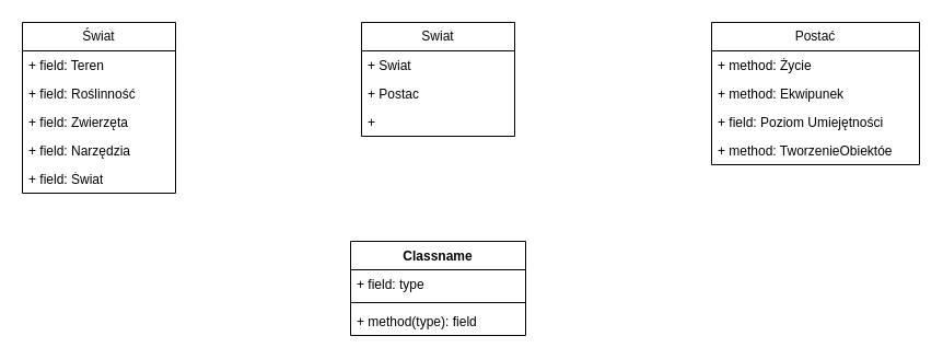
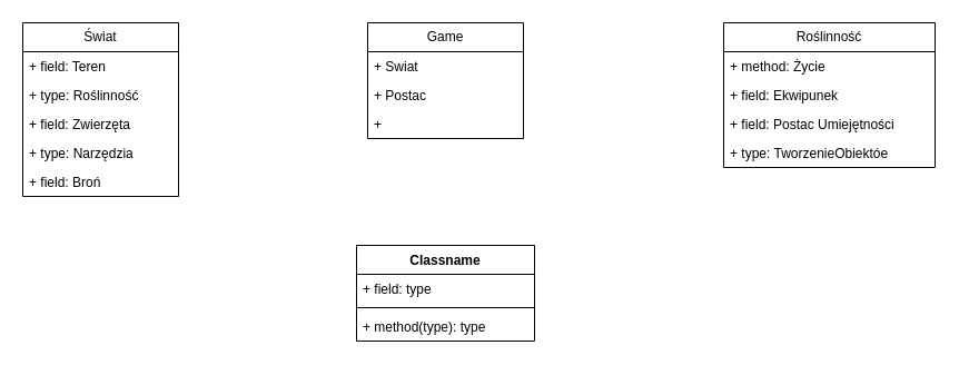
  <mxCell id="0" />
  <mxCell id="1" parent="0" />
- <mxCell id="2" value="Swiat" style="swimlane;fontStyle=0;childLayout=stackLayout;horizontal=1;startSize=26;fillColor=none;horizontalStack=0;resizeParent=1;resizeParentMax=0;resizeLast=0;collapsible=1;marginBottom=0;whiteSpace=wrap;html=1;" vertex="1" parent="1"><mxGeometry x="330" y="20" width="140" height="104" as="geometry" /></mxCell>
+ <mxCell id="2" value="Game" style="swimlane;fontStyle=0;childLayout=stackLayout;horizontal=1;startSize=26;fillColor=none;horizontalStack=0;resizeParent=1;resizeParentMax=0;resizeLast=0;collapsible=1;marginBottom=0;whiteSpace=wrap;html=1;" vertex="1" parent="1"><mxGeometry x="330" y="20" width="140" height="104" as="geometry" /></mxCell>
  <mxCell id="3" value="+ Swiat" style="text;strokeColor=none;fillColor=none;align=left;verticalAlign=top;spacingLeft=4;spacingRight=4;overflow=hidden;rotatable=0;points=[[0,0.5],[1,0.5]];portConstraint=eastwest;whiteSpace=wrap;html=1;" vertex="1" parent="2"><mxGeometry y="26" width="140" height="26" as="geometry" /></mxCell>
  <mxCell id="4" value="+ Postac" style="text;strokeColor=none;fillColor=none;align=left;verticalAlign=top;spacingLeft=4;spacingRight=4;overflow=hidden;rotatable=0;points=[[0,0.5],[1,0.5]];portConstraint=eastwest;whiteSpace=wrap;html=1;" vertex="1" parent="2"><mxGeometry y="52" width="140" height="26" as="geometry" /></mxCell>
  <mxCell id="5" value="+" style="text;strokeColor=none;fillColor=none;align=left;verticalAlign=top;spacingLeft=4;spacingRight=4;overflow=hidden;rotatable=0;points=[[0,0.5],[1,0.5]];portConstraint=eastwest;whiteSpace=wrap;html=1;" vertex="1" parent="2"><mxGeometry y="78" width="140" height="26" as="geometry" /></mxCell>
  <mxCell id="6" value="Świat" style="swimlane;fontStyle=0;childLayout=stackLayout;horizontal=1;startSize=26;fillColor=none;horizontalStack=0;resizeParent=1;resizeParentMax=0;resizeLast=0;collapsible=1;marginBottom=0;whiteSpace=wrap;html=1;" vertex="1" parent="1"><mxGeometry x="20" y="20" width="140" height="156" as="geometry" /></mxCell>
  <mxCell id="7" value="+ field: Teren" style="text;strokeColor=none;fillColor=none;align=left;verticalAlign=top;spacingLeft=4;spacingRight=4;overflow=hidden;rotatable=0;points=[[0,0.5],[1,0.5]];portConstraint=eastwest;whiteSpace=wrap;html=1;" vertex="1" parent="6"><mxGeometry y="26" width="140" height="26" as="geometry" /></mxCell>
- <mxCell id="8" value="+ field: Roślinność" style="text;strokeColor=none;fillColor=none;align=left;verticalAlign=top;spacingLeft=4;spacingRight=4;overflow=hidden;rotatable=0;points=[[0,0.5],[1,0.5]];portConstraint=eastwest;whiteSpace=wrap;html=1;" vertex="1" parent="6"><mxGeometry y="52" width="140" height="26" as="geometry" /></mxCell>
+ <mxCell id="8" value="+ type: Roślinność" style="text;strokeColor=none;fillColor=none;align=left;verticalAlign=top;spacingLeft=4;spacingRight=4;overflow=hidden;rotatable=0;points=[[0,0.5],[1,0.5]];portConstraint=eastwest;whiteSpace=wrap;html=1;" vertex="1" parent="6"><mxGeometry y="52" width="140" height="26" as="geometry" /></mxCell>
  <mxCell id="9" value="+ field: Zwierzęta" style="text;strokeColor=none;fillColor=none;align=left;verticalAlign=top;spacingLeft=4;spacingRight=4;overflow=hidden;rotatable=0;points=[[0,0.5],[1,0.5]];portConstraint=eastwest;whiteSpace=wrap;html=1;" vertex="1" parent="6"><mxGeometry y="78" width="140" height="26" as="geometry" /></mxCell>
- <mxCell id="10" value="+ field: Narzędzia" style="text;strokeColor=none;fillColor=none;align=left;verticalAlign=top;spacingLeft=4;spacingRight=4;overflow=hidden;rotatable=0;points=[[0,0.5],[1,0.5]];portConstraint=eastwest;whiteSpace=wrap;html=1;" vertex="1" parent="6"><mxGeometry y="104" width="140" height="26" as="geometry" /></mxCell>
- <mxCell id="11" value="+ field: Świat" style="text;strokeColor=none;fillColor=none;align=left;verticalAlign=top;spacingLeft=4;spacingRight=4;overflow=hidden;rotatable=0;points=[[0,0.5],[1,0.5]];portConstraint=eastwest;whiteSpace=wrap;html=1;" vertex="1" parent="6"><mxGeometry y="130" width="140" height="26" as="geometry" /></mxCell>
- <mxCell id="12" value="Postać" style="swimlane;fontStyle=0;childLayout=stackLayout;horizontal=1;startSize=26;fillColor=none;horizontalStack=0;resizeParent=1;resizeParentMax=0;resizeLast=0;collapsible=1;marginBottom=0;whiteSpace=wrap;html=1;" vertex="1" parent="1"><mxGeometry x="650" y="20" width="190" height="130" as="geometry" /></mxCell>
+ <mxCell id="10" value="+ type: Narzędzia" style="text;strokeColor=none;fillColor=none;align=left;verticalAlign=top;spacingLeft=4;spacingRight=4;overflow=hidden;rotatable=0;points=[[0,0.5],[1,0.5]];portConstraint=eastwest;whiteSpace=wrap;html=1;" vertex="1" parent="6"><mxGeometry y="104" width="140" height="26" as="geometry" /></mxCell>
+ <mxCell id="11" value="+ field: Broń" style="text;strokeColor=none;fillColor=none;align=left;verticalAlign=top;spacingLeft=4;spacingRight=4;overflow=hidden;rotatable=0;points=[[0,0.5],[1,0.5]];portConstraint=eastwest;whiteSpace=wrap;html=1;" vertex="1" parent="6"><mxGeometry y="130" width="140" height="26" as="geometry" /></mxCell>
+ <mxCell id="12" value="Roślinność" style="swimlane;fontStyle=0;childLayout=stackLayout;horizontal=1;startSize=26;fillColor=none;horizontalStack=0;resizeParent=1;resizeParentMax=0;resizeLast=0;collapsible=1;marginBottom=0;whiteSpace=wrap;html=1;" vertex="1" parent="1"><mxGeometry x="650" y="20" width="190" height="130" as="geometry" /></mxCell>
  <mxCell id="13" value="+ method: Życie" style="text;strokeColor=none;fillColor=none;align=left;verticalAlign=top;spacingLeft=4;spacingRight=4;overflow=hidden;rotatable=0;points=[[0,0.5],[1,0.5]];portConstraint=eastwest;whiteSpace=wrap;html=1;" vertex="1" parent="12"><mxGeometry y="26" width="190" height="26" as="geometry" /></mxCell>
- <mxCell id="14" value="+ method: Ekwipunek" style="text;strokeColor=none;fillColor=none;align=left;verticalAlign=top;spacingLeft=4;spacingRight=4;overflow=hidden;rotatable=0;points=[[0,0.5],[1,0.5]];portConstraint=eastwest;whiteSpace=wrap;html=1;" vertex="1" parent="12"><mxGeometry y="52" width="190" height="26" as="geometry" /></mxCell>
- <mxCell id="15" value="+ field: Poziom Umiejętności" style="text;strokeColor=none;fillColor=none;align=left;verticalAlign=top;spacingLeft=4;spacingRight=4;overflow=hidden;rotatable=0;points=[[0,0.5],[1,0.5]];portConstraint=eastwest;whiteSpace=wrap;html=1;" vertex="1" parent="12"><mxGeometry y="78" width="190" height="26" as="geometry" /></mxCell>
- <mxCell id="16" value="+ method: TworzenieObiektóe" style="text;strokeColor=none;fillColor=none;align=left;verticalAlign=top;spacingLeft=4;spacingRight=4;overflow=hidden;rotatable=0;points=[[0,0.5],[1,0.5]];portConstraint=eastwest;whiteSpace=wrap;html=1;" vertex="1" parent="12"><mxGeometry y="104" width="190" height="26" as="geometry" /></mxCell>
+ <mxCell id="14" value="+ field: Ekwipunek" style="text;strokeColor=none;fillColor=none;align=left;verticalAlign=top;spacingLeft=4;spacingRight=4;overflow=hidden;rotatable=0;points=[[0,0.5],[1,0.5]];portConstraint=eastwest;whiteSpace=wrap;html=1;" vertex="1" parent="12"><mxGeometry y="52" width="190" height="26" as="geometry" /></mxCell>
+ <mxCell id="15" value="+ field: Postac Umiejętności" style="text;strokeColor=none;fillColor=none;align=left;verticalAlign=top;spacingLeft=4;spacingRight=4;overflow=hidden;rotatable=0;points=[[0,0.5],[1,0.5]];portConstraint=eastwest;whiteSpace=wrap;html=1;" vertex="1" parent="12"><mxGeometry y="78" width="190" height="26" as="geometry" /></mxCell>
+ <mxCell id="16" value="+ type: TworzenieObiektóe" style="text;strokeColor=none;fillColor=none;align=left;verticalAlign=top;spacingLeft=4;spacingRight=4;overflow=hidden;rotatable=0;points=[[0,0.5],[1,0.5]];portConstraint=eastwest;whiteSpace=wrap;html=1;" vertex="1" parent="12"><mxGeometry y="104" width="190" height="26" as="geometry" /></mxCell>
  <mxCell id="17" value="Classname" style="swimlane;fontStyle=1;align=center;verticalAlign=top;childLayout=stackLayout;horizontal=1;startSize=26;horizontalStack=0;resizeParent=1;resizeParentMax=0;resizeLast=0;collapsible=1;marginBottom=0;whiteSpace=wrap;html=1;" vertex="1" parent="1"><mxGeometry x="320" y="220" width="160" height="86" as="geometry" /></mxCell>
  <mxCell id="18" value="+ field: type" style="text;strokeColor=none;fillColor=none;align=left;verticalAlign=top;spacingLeft=4;spacingRight=4;overflow=hidden;rotatable=0;points=[[0,0.5],[1,0.5]];portConstraint=eastwest;whiteSpace=wrap;html=1;" vertex="1" parent="17"><mxGeometry y="26" width="160" height="26" as="geometry" /></mxCell>
  <mxCell id="19" value="" style="line;strokeWidth=1;fillColor=none;align=left;verticalAlign=middle;spacingTop=-1;spacingLeft=3;spacingRight=3;rotatable=0;labelPosition=right;points=[];portConstraint=eastwest;strokeColor=inherit;" vertex="1" parent="17"><mxGeometry y="52" width="160" height="8" as="geometry" /></mxCell>
- <mxCell id="20" value="+ method(type): field" style="text;strokeColor=none;fillColor=none;align=left;verticalAlign=top;spacingLeft=4;spacingRight=4;overflow=hidden;rotatable=0;points=[[0,0.5],[1,0.5]];portConstraint=eastwest;whiteSpace=wrap;html=1;" vertex="1" parent="17"><mxGeometry y="60" width="160" height="26" as="geometry" /></mxCell>
+ <mxCell id="20" value="+ method(type): type" style="text;strokeColor=none;fillColor=none;align=left;verticalAlign=top;spacingLeft=4;spacingRight=4;overflow=hidden;rotatable=0;points=[[0,0.5],[1,0.5]];portConstraint=eastwest;whiteSpace=wrap;html=1;" vertex="1" parent="17"><mxGeometry y="60" width="160" height="26" as="geometry" /></mxCell>
